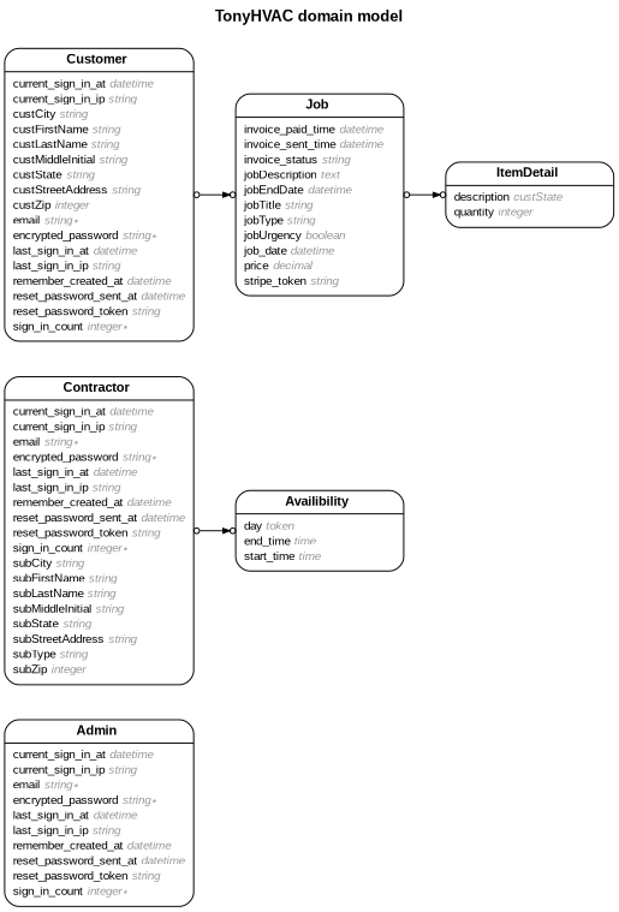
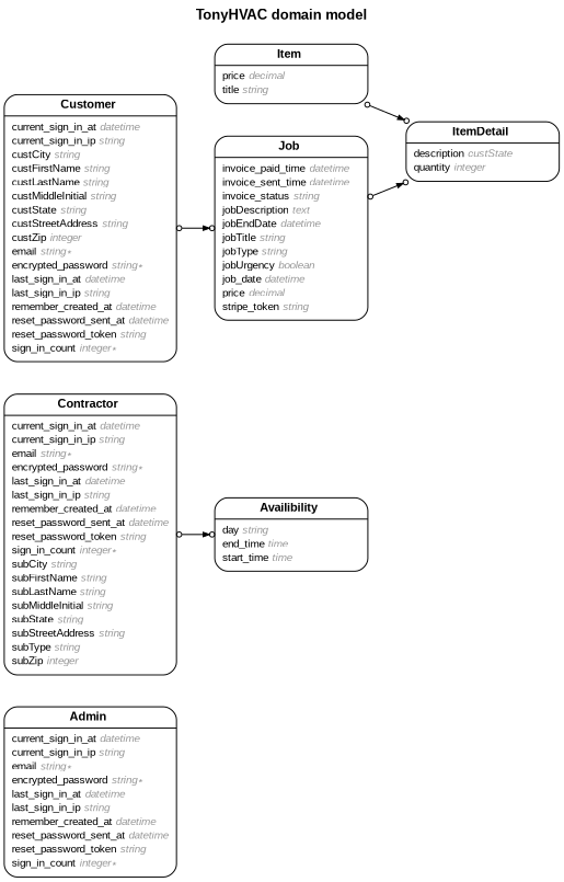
  digraph {
    concentrate=true
    fontname="Arial Bold"
    fontsize=13
    label="TonyHVAC domain model\n\n"
    labelloc=t
    nodesep=0.4
    rankdir=LR
    ranksep=0.5
    node [fontname=Arial fontsize=10 margin="0.07,0.05" penwidth=1.0 shape=Mrecord]
    edge [arrowhead=odotnormal arrowsize=0.6 arrowtail=odot dir=both fontname=Arial fontsize=7 labelangle=32 labeldistance=1.8 penwidth=1.0 weight=2]
    n1 [label=<<table border="0" align="center" cellspacing="0.5" cellpadding="0" width="134">   <tr><td align="center" valign="bottom" width="130"><font face="Arial Bold" point-size="11">Admin</font></td></tr> </table> | <table border="0" align="left" cellspacing="2" cellpadding="0" width="134">   <tr><td align="left" width="130" port="current_sign_in_at">current_sign_in_at <font face="Arial Italic" color="grey60">datetime</font></td></tr>   <tr><td align="left" width="130" port="current_sign_in_ip">current_sign_in_ip <font face="Arial Italic" color="grey60">string</font></td></tr>   <tr><td align="left" width="130" port="email">email <font face="Arial Italic" color="grey60">string ∗</font></td></tr>   <tr><td align="left" width="130" port="encrypted_password">encrypted_password <font face="Arial Italic" color="grey60">string ∗</font></td></tr>   <tr><td align="left" width="130" port="last_sign_in_at">last_sign_in_at <font face="Arial Italic" color="grey60">datetime</font></td></tr>   <tr><td align="left" width="130" port="last_sign_in_ip">last_sign_in_ip <font face="Arial Italic" color="grey60">string</font></td></tr>   <tr><td align="left" width="130" port="remember_created_at">remember_created_at <font face="Arial Italic" color="grey60">datetime</font></td></tr>   <tr><td align="left" width="130" port="reset_password_sent_at">reset_password_sent_at <font face="Arial Italic" color="grey60">datetime</font></td></tr>   <tr><td align="left" width="130" port="reset_password_token">reset_password_token <font face="Arial Italic" color="grey60">string</font></td></tr>   <tr><td align="left" width="130" port="sign_in_count">sign_in_count <font face="Arial Italic" color="grey60">integer ∗</font></td></tr> </table> >]
-   n2 [label=<<table border="0" align="center" cellspacing="0.5" cellpadding="0" width="134">   <tr><td align="center" valign="bottom" width="130"><font face="Arial Bold" point-size="11">Availibility</font></td></tr> </table> | <table border="0" align="left" cellspacing="2" cellpadding="0" width="134">   <tr><td align="left" width="130" port="day">day <font face="Arial Italic" color="grey60">token</font></td></tr>   <tr><td align="left" width="130" port="end_time">end_time <font face="Arial Italic" color="grey60">time</font></td></tr>   <tr><td align="left" width="130" port="start_time">start_time <font face="Arial Italic" color="grey60">time</font></td></tr> </table> >]
+   n2 [label=<<table border="0" align="center" cellspacing="0.5" cellpadding="0" width="134">   <tr><td align="center" valign="bottom" width="130"><font face="Arial Bold" point-size="11">Availibility</font></td></tr> </table> | <table border="0" align="left" cellspacing="2" cellpadding="0" width="134">   <tr><td align="left" width="130" port="day">day <font face="Arial Italic" color="grey60">string</font></td></tr>   <tr><td align="left" width="130" port="end_time">end_time <font face="Arial Italic" color="grey60">time</font></td></tr>   <tr><td align="left" width="130" port="start_time">start_time <font face="Arial Italic" color="grey60">time</font></td></tr> </table> >]
    n3 [label=<<table border="0" align="center" cellspacing="0.5" cellpadding="0" width="134">   <tr><td align="center" valign="bottom" width="130"><font face="Arial Bold" point-size="11">Contractor</font></td></tr> </table> | <table border="0" align="left" cellspacing="2" cellpadding="0" width="134">   <tr><td align="left" width="130" port="current_sign_in_at">current_sign_in_at <font face="Arial Italic" color="grey60">datetime</font></td></tr>   <tr><td align="left" width="130" port="current_sign_in_ip">current_sign_in_ip <font face="Arial Italic" color="grey60">string</font></td></tr>   <tr><td align="left" width="130" port="email">email <font face="Arial Italic" color="grey60">string ∗</font></td></tr>   <tr><td align="left" width="130" port="encrypted_password">encrypted_password <font face="Arial Italic" color="grey60">string ∗</font></td></tr>   <tr><td align="left" width="130" port="last_sign_in_at">last_sign_in_at <font face="Arial Italic" color="grey60">datetime</font></td></tr>   <tr><td align="left" width="130" port="last_sign_in_ip">last_sign_in_ip <font face="Arial Italic" color="grey60">string</font></td></tr>   <tr><td align="left" width="130" port="remember_created_at">remember_created_at <font face="Arial Italic" color="grey60">datetime</font></td></tr>   <tr><td align="left" width="130" port="reset_password_sent_at">reset_password_sent_at <font face="Arial Italic" color="grey60">datetime</font></td></tr>   <tr><td align="left" width="130" port="reset_password_token">reset_password_token <font face="Arial Italic" color="grey60">string</font></td></tr>   <tr><td align="left" width="130" port="sign_in_count">sign_in_count <font face="Arial Italic" color="grey60">integer ∗</font></td></tr>   <tr><td align="left" width="130" port="subCity">subCity <font face="Arial Italic" color="grey60">string</font></td></tr>   <tr><td align="left" width="130" port="subFirstName">subFirstName <font face="Arial Italic" color="grey60">string</font></td></tr>   <tr><td align="left" width="130" port="subLastName">subLastName <font face="Arial Italic" color="grey60">string</font></td></tr>   <tr><td align="left" width="130" port="subMiddleInitial">subMiddleInitial <font face="Arial Italic" color="grey60">string</font></td></tr>   <tr><td align="left" width="130" port="subState">subState <font face="Arial Italic" color="grey60">string</font></td></tr>   <tr><td align="left" width="130" port="subStreetAddress">subStreetAddress <font face="Arial Italic" color="grey60">string</font></td></tr>   <tr><td align="left" width="130" port="subType">subType <font face="Arial Italic" color="grey60">string</font></td></tr>   <tr><td align="left" width="130" port="subZip">subZip <font face="Arial Italic" color="grey60">integer</font></td></tr> </table> >]
    n4 [label=<<table border="0" align="center" cellspacing="0.5" cellpadding="0" width="134">   <tr><td align="center" valign="bottom" width="130"><font face="Arial Bold" point-size="11">Job</font></td></tr> </table> | <table border="0" align="left" cellspacing="2" cellpadding="0" width="134">   <tr><td align="left" width="130" port="invoice_paid_time">invoice_paid_time <font face="Arial Italic" color="grey60">datetime</font></td></tr>   <tr><td align="left" width="130" port="invoice_sent_time">invoice_sent_time <font face="Arial Italic" color="grey60">datetime</font></td></tr>   <tr><td align="left" width="130" port="invoice_status">invoice_status <font face="Arial Italic" color="grey60">string</font></td></tr>   <tr><td align="left" width="130" port="jobDescription">jobDescription <font face="Arial Italic" color="grey60">text</font></td></tr>   <tr><td align="left" width="130" port="jobEndDate">jobEndDate <font face="Arial Italic" color="grey60">datetime</font></td></tr>   <tr><td align="left" width="130" port="jobTitle">jobTitle <font face="Arial Italic" color="grey60">string</font></td></tr>   <tr><td align="left" width="130" port="jobType">jobType <font face="Arial Italic" color="grey60">string</font></td></tr>   <tr><td align="left" width="130" port="jobUrgency">jobUrgency <font face="Arial Italic" color="grey60">boolean</font></td></tr>   <tr><td align="left" width="130" port="job_date">job_date <font face="Arial Italic" color="grey60">datetime</font></td></tr>   <tr><td align="left" width="130" port="price">price <font face="Arial Italic" color="grey60">decimal</font></td></tr>   <tr><td align="left" width="130" port="stripe_token">stripe_token <font face="Arial Italic" color="grey60">string</font></td></tr> </table> >]
    n5 [label=<<table border="0" align="center" cellspacing="0.5" cellpadding="0" width="134">   <tr><td align="center" valign="bottom" width="130"><font face="Arial Bold" point-size="11">ItemDetail</font></td></tr> </table> | <table border="0" align="left" cellspacing="2" cellpadding="0" width="134">   <tr><td align="left" width="130" port="description">description <font face="Arial Italic" color="grey60">custState</font></td></tr>   <tr><td align="left" width="130" port="quantity">quantity <font face="Arial Italic" color="grey60">integer</font></td></tr> </table> >]
    n6 [label=<<table border="0" align="center" cellspacing="0.5" cellpadding="0" width="134">   <tr><td align="center" valign="bottom" width="130"><font face="Arial Bold" point-size="11">Customer</font></td></tr> </table> | <table border="0" align="left" cellspacing="2" cellpadding="0" width="134">   <tr><td align="left" width="130" port="current_sign_in_at">current_sign_in_at <font face="Arial Italic" color="grey60">datetime</font></td></tr>   <tr><td align="left" width="130" port="current_sign_in_ip">current_sign_in_ip <font face="Arial Italic" color="grey60">string</font></td></tr>   <tr><td align="left" width="130" port="custCity">custCity <font face="Arial Italic" color="grey60">string</font></td></tr>   <tr><td align="left" width="130" port="custFirstName">custFirstName <font face="Arial Italic" color="grey60">string</font></td></tr>   <tr><td align="left" width="130" port="custLastName">custLastName <font face="Arial Italic" color="grey60">string</font></td></tr>   <tr><td align="left" width="130" port="custMiddleInitial">custMiddleInitial <font face="Arial Italic" color="grey60">string</font></td></tr>   <tr><td align="left" width="130" port="custState">custState <font face="Arial Italic" color="grey60">string</font></td></tr>   <tr><td align="left" width="130" port="custStreetAddress">custStreetAddress <font face="Arial Italic" color="grey60">string</font></td></tr>   <tr><td align="left" width="130" port="custZip">custZip <font face="Arial Italic" color="grey60">integer</font></td></tr>   <tr><td align="left" width="130" port="email">email <font face="Arial Italic" color="grey60">string ∗</font></td></tr>   <tr><td align="left" width="130" port="encrypted_password">encrypted_password <font face="Arial Italic" color="grey60">string ∗</font></td></tr>   <tr><td align="left" width="130" port="last_sign_in_at">last_sign_in_at <font face="Arial Italic" color="grey60">datetime</font></td></tr>   <tr><td align="left" width="130" port="last_sign_in_ip">last_sign_in_ip <font face="Arial Italic" color="grey60">string</font></td></tr>   <tr><td align="left" width="130" port="remember_created_at">remember_created_at <font face="Arial Italic" color="grey60">datetime</font></td></tr>   <tr><td align="left" width="130" port="reset_password_sent_at">reset_password_sent_at <font face="Arial Italic" color="grey60">datetime</font></td></tr>   <tr><td align="left" width="130" port="reset_password_token">reset_password_token <font face="Arial Italic" color="grey60">string</font></td></tr>   <tr><td align="left" width="130" port="sign_in_count">sign_in_count <font face="Arial Italic" color="grey60">integer ∗</font></td></tr> </table> >]
+   n7 [label=<<table border="0" align="center" cellspacing="0.5" cellpadding="0" width="134">   <tr><td align="center" valign="bottom" width="130"><font face="Arial Bold" point-size="11">Item</font></td></tr> </table> | <table border="0" align="left" cellspacing="2" cellpadding="0" width="134">   <tr><td align="left" width="130" port="price">price <font face="Arial Italic" color="grey60">decimal</font></td></tr>   <tr><td align="left" width="130" port="title">title <font face="Arial Italic" color="grey60">string</font></td></tr> </table> >]
    n3 -> n2
    n4 -> n5
    n6 -> n4
+   n7 -> n5
  }
